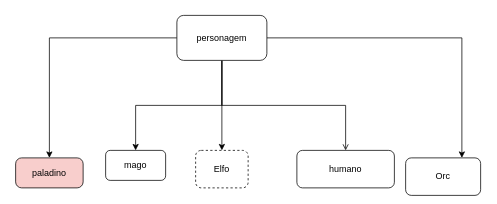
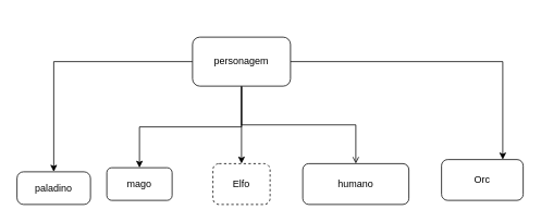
  <mxCell id="0" />
  <mxCell id="1" parent="0" />
  <mxCell id="2" style="edgeStyle=orthogonalEdgeStyle;rounded=0;orthogonalLoop=1;jettySize=auto;html=1;entryX=0.75;entryY=0;entryDx=0;entryDy=0;" edge="1" parent="1" source="7" target="8"><mxGeometry relative="1" as="geometry" /></mxCell>
  <mxCell id="3" style="edgeStyle=orthogonalEdgeStyle;rounded=0;orthogonalLoop=1;jettySize=auto;html=1;exitX=0.5;exitY=1;exitDx=0;exitDy=0;entryX=0.5;entryY=0;entryDx=0;entryDy=0;endArrow=open;" edge="1" parent="1" source="7" target="9"><mxGeometry relative="1" as="geometry" /></mxCell>
  <mxCell id="4" style="edgeStyle=orthogonalEdgeStyle;rounded=0;orthogonalLoop=1;jettySize=auto;html=1;exitX=0.5;exitY=1;exitDx=0;exitDy=0;entryX=0.5;entryY=0;entryDx=0;entryDy=0;" edge="1" parent="1" source="7" target="10"><mxGeometry relative="1" as="geometry" /></mxCell>
  <mxCell id="5" style="edgeStyle=orthogonalEdgeStyle;rounded=0;orthogonalLoop=1;jettySize=auto;html=1;entryX=0.5;entryY=0;entryDx=0;entryDy=0;" edge="1" parent="1" source="7" target="12"><mxGeometry relative="1" as="geometry" /></mxCell>
  <mxCell id="6" style="edgeStyle=orthogonalEdgeStyle;rounded=0;orthogonalLoop=1;jettySize=auto;html=1;exitX=0.5;exitY=1;exitDx=0;exitDy=0;entryX=0.5;entryY=0;entryDx=0;entryDy=0;" edge="1" parent="1" source="7" target="11"><mxGeometry relative="1" as="geometry" /></mxCell>
- <mxCell id="7" value="personagem" style="rounded=1;whiteSpace=wrap;html=1;" vertex="1" parent="1"><mxGeometry x="235" y="20" width="120" height="60" as="geometry" /></mxCell>
- <mxCell id="8" value="Orc" style="rounded=1;whiteSpace=wrap;html=1;" vertex="1" parent="1"><mxGeometry x="540" y="210" width="100" height="50" as="geometry" /></mxCell>
- <mxCell id="9" value="humano" style="rounded=1;whiteSpace=wrap;html=1;" vertex="1" parent="1"><mxGeometry x="395" y="200" width="130" height="50" as="geometry" /></mxCell>
+ <mxCell id="7" value="personagem" style="rounded=1;whiteSpace=wrap;html=1;" vertex="1" parent="1"><mxGeometry x="235" y="45" width="120" height="60" as="geometry" /></mxCell>
+ <mxCell id="8" value="Orc" style="rounded=1;whiteSpace=wrap;html=1;" vertex="1" parent="1"><mxGeometry x="540" y="195" width="100" height="50" as="geometry" /></mxCell>
+ <mxCell id="9" value="humano" style="rounded=1;whiteSpace=wrap;html=1;" vertex="1" parent="1"><mxGeometry x="370" y="200" width="130" height="50" as="geometry" /></mxCell>
  <mxCell id="10" value="Elfo" style="rounded=1;whiteSpace=wrap;html=1;dashed=1;" vertex="1" parent="1"><mxGeometry x="260" y="200" width="70" height="50" as="geometry" /></mxCell>
- <mxCell id="11" value="mago" style="rounded=1;whiteSpace=wrap;html=1;" vertex="1" parent="1"><mxGeometry x="140" y="200" width="80" height="40" as="geometry" /></mxCell>
- <mxCell id="12" value="paladino" style="rounded=1;whiteSpace=wrap;html=1;arcSize=20;fillColor=#f8cecc;" vertex="1" parent="1"><mxGeometry x="20" y="210" width="90" height="40" as="geometry" /></mxCell>
+ <mxCell id="11" value="mago" style="rounded=1;whiteSpace=wrap;html=1;" vertex="1" parent="1"><mxGeometry x="130" y="205" width="80" height="40" as="geometry" /></mxCell>
+ <mxCell id="12" value="paladino" style="rounded=1;whiteSpace=wrap;html=1;arcSize=20;" vertex="1" parent="1"><mxGeometry x="20" y="210" width="90" height="40" as="geometry" /></mxCell>
